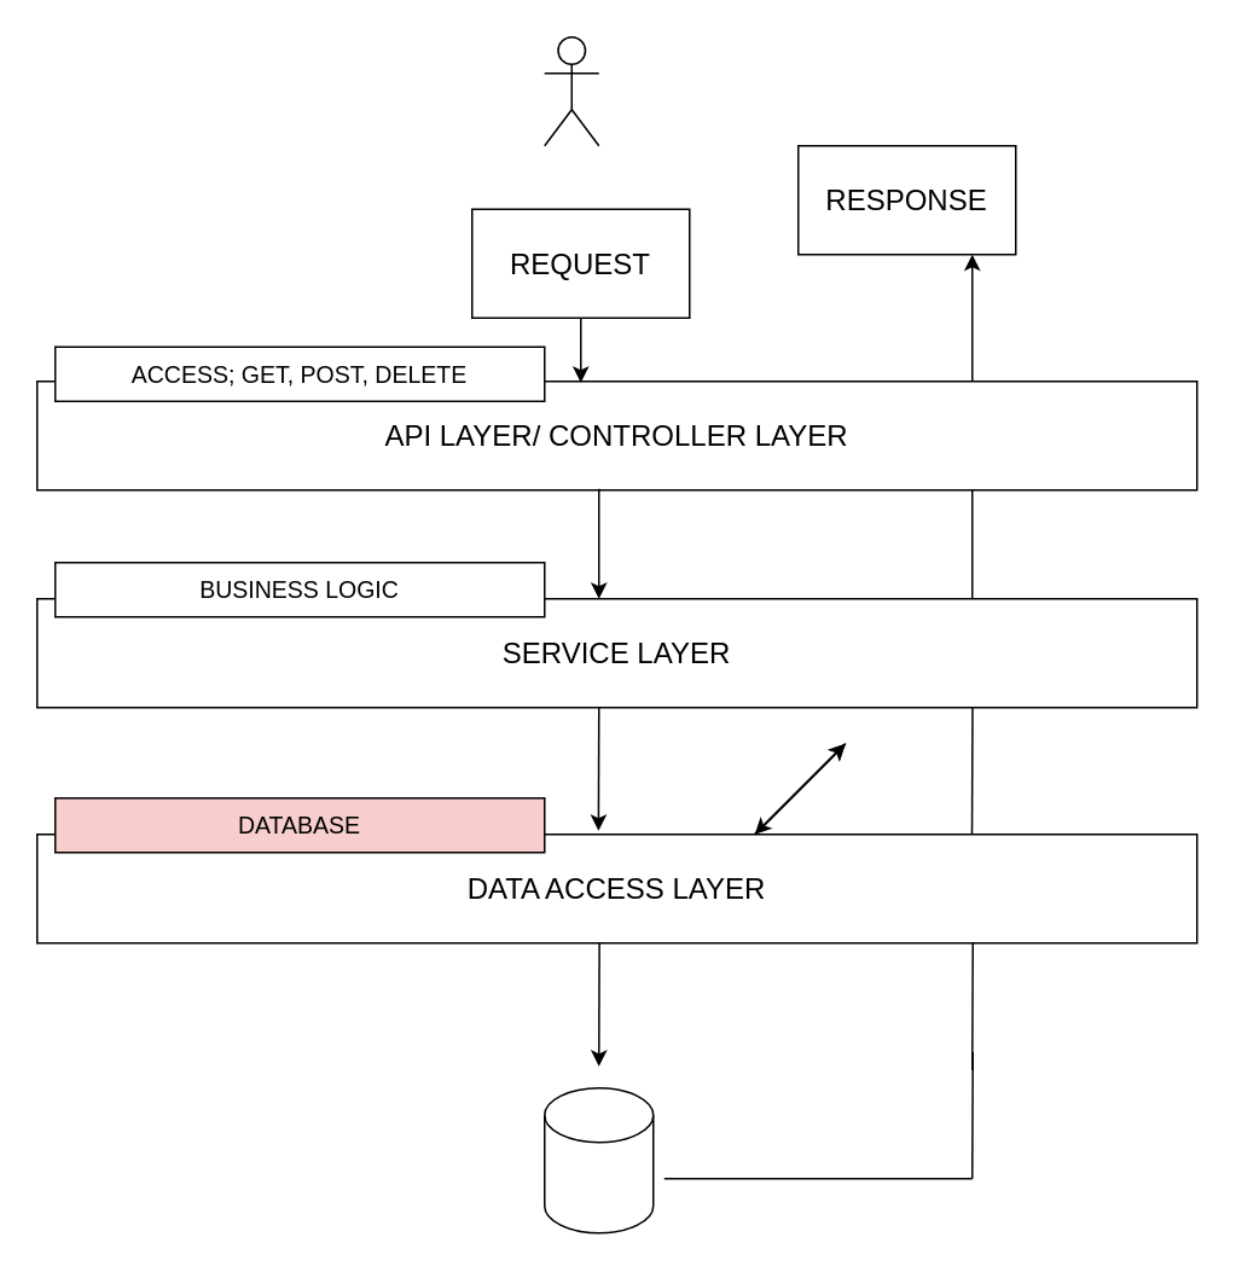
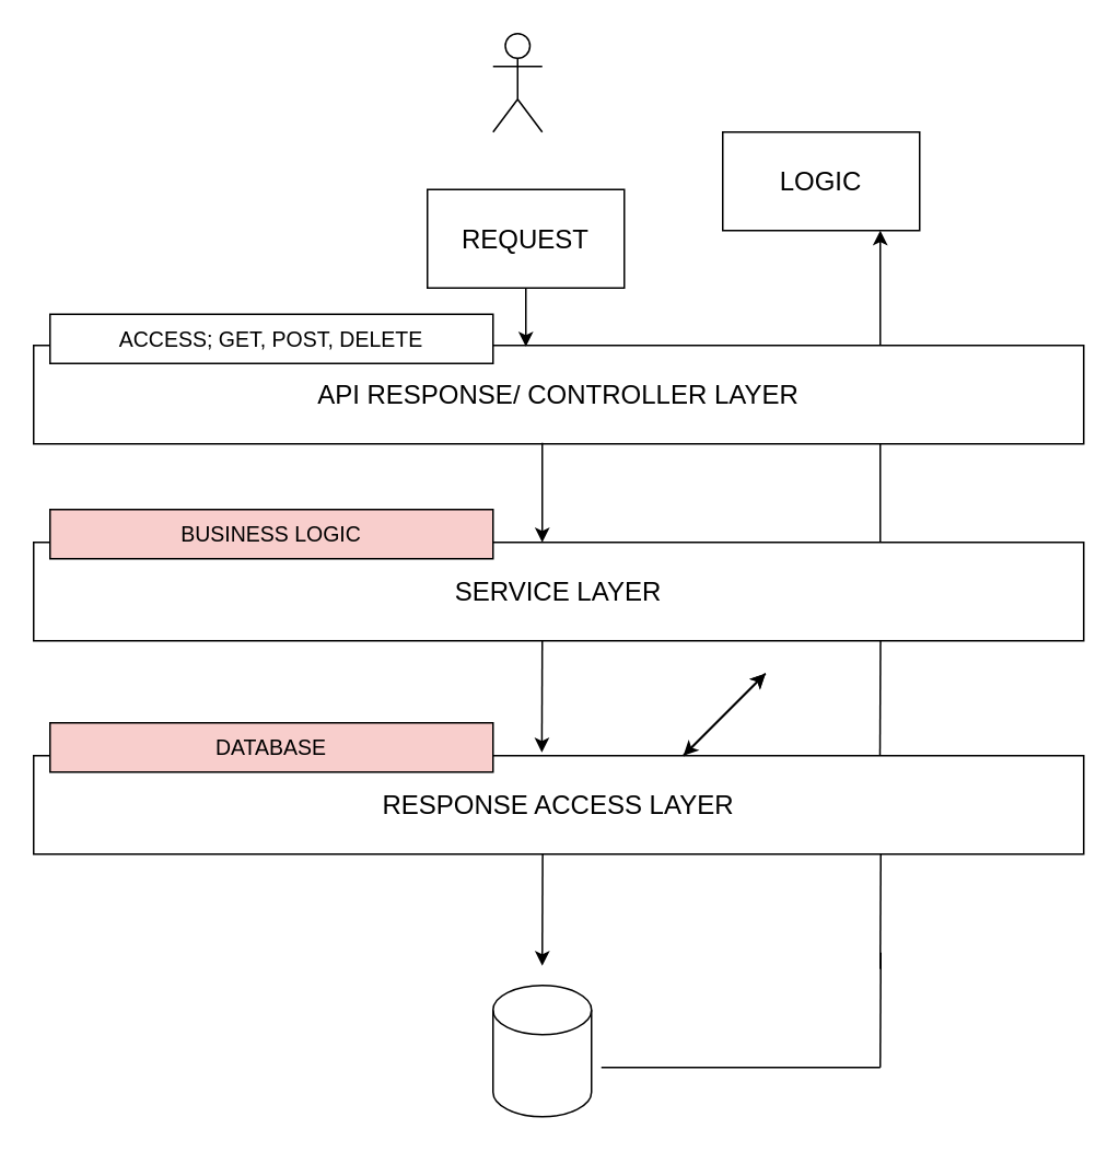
  <mxCell id="0" />
  <mxCell id="1" parent="0" />
  <mxCell id="2" value="&lt;font size=&quot;3&quot;&gt;REQUEST&lt;/font&gt;" style="rounded=0;whiteSpace=wrap;html=1;" vertex="1" parent="1"><mxGeometry x="260" y="115" width="120" height="60" as="geometry" /></mxCell>
- <mxCell id="3" value="&lt;font size=&quot;3&quot;&gt;RESPONSE&lt;/font&gt;" style="rounded=0;whiteSpace=wrap;html=1;" vertex="1" parent="1"><mxGeometry x="440" y="80" width="120" height="60" as="geometry" /></mxCell>
- <mxCell id="4" value="&lt;font size=&quot;3&quot;&gt;API LAYER/ CONTROLLER LAYER&lt;/font&gt;" style="rounded=0;whiteSpace=wrap;html=1;" vertex="1" parent="1"><mxGeometry x="20" y="210" width="640" height="60" as="geometry" /></mxCell>
+ <mxCell id="3" value="&lt;font size=&quot;3&quot;&gt;LOGIC&lt;/font&gt;" style="rounded=0;whiteSpace=wrap;html=1;" vertex="1" parent="1"><mxGeometry x="440" y="80" width="120" height="60" as="geometry" /></mxCell>
+ <mxCell id="4" value="&lt;font size=&quot;3&quot;&gt;API RESPONSE/ CONTROLLER LAYER&lt;/font&gt;" style="rounded=0;whiteSpace=wrap;html=1;" vertex="1" parent="1"><mxGeometry x="20" y="210" width="640" height="60" as="geometry" /></mxCell>
  <mxCell id="5" value="&lt;font size=&quot;3&quot;&gt;SERVICE LAYER&lt;/font&gt;" style="rounded=0;whiteSpace=wrap;html=1;" vertex="1" parent="1"><mxGeometry x="20" y="330" width="640" height="60" as="geometry" /></mxCell>
- <mxCell id="6" value="&lt;font size=&quot;3&quot;&gt;DATA ACCESS LAYER&lt;/font&gt;" style="rounded=0;whiteSpace=wrap;html=1;" vertex="1" parent="1"><mxGeometry x="20" y="460" width="640" height="60" as="geometry" /></mxCell>
+ <mxCell id="6" value="&lt;font size=&quot;3&quot;&gt;RESPONSE ACCESS LAYER&lt;/font&gt;" style="rounded=0;whiteSpace=wrap;html=1;" vertex="1" parent="1"><mxGeometry x="20" y="460" width="640" height="60" as="geometry" /></mxCell>
  <mxCell id="7" value="&lt;font style=&quot;font-size: 13px;&quot;&gt;ACCESS; GET, POST, DELETE&lt;br&gt;&lt;/font&gt;" style="rounded=0;whiteSpace=wrap;html=1;" vertex="1" parent="1"><mxGeometry x="30" y="191" width="270" height="30" as="geometry" /></mxCell>
- <mxCell id="8" value="&lt;font style=&quot;font-size: 13px;&quot;&gt;BUSINESS LOGIC&lt;br&gt;&lt;/font&gt;" style="rounded=0;whiteSpace=wrap;html=1;" vertex="1" parent="1"><mxGeometry x="30" y="310" width="270" height="30" as="geometry" /></mxCell>
+ <mxCell id="8" value="&lt;font style=&quot;font-size: 13px;&quot;&gt;BUSINESS LOGIC&lt;br&gt;&lt;/font&gt;" style="rounded=0;whiteSpace=wrap;html=1;fillColor=#f8cecc;" vertex="1" parent="1"><mxGeometry x="30" y="310" width="270" height="30" as="geometry" /></mxCell>
  <mxCell id="9" value="&lt;font style=&quot;font-size: 13px;&quot;&gt;DATABASE&lt;br&gt;&lt;/font&gt;" style="rounded=0;whiteSpace=wrap;html=1;fillColor=#f8cecc;" vertex="1" parent="1"><mxGeometry x="30" y="440" width="270" height="30" as="geometry" /></mxCell>
  <mxCell id="10" value="" style="endArrow=classic;html=1;rounded=0;fontSize=13;" edge="1" parent="1" source="2"><mxGeometry width="50" height="50" relative="1" as="geometry"><mxPoint x="320" y="190" as="sourcePoint" /><mxPoint x="320" y="210.711" as="targetPoint" /></mxGeometry></mxCell>
  <mxCell id="11" value="" style="endArrow=classic;html=1;rounded=0;fontSize=13;" edge="1" parent="1"><mxGeometry width="50" height="50" relative="1" as="geometry"><mxPoint x="330" y="269.29" as="sourcePoint" /><mxPoint x="330" y="330" as="targetPoint" /></mxGeometry></mxCell>
  <mxCell id="12" value="" style="endArrow=classic;html=1;rounded=0;fontSize=13;entryX=0.484;entryY=-0.033;entryDx=0;entryDy=0;entryPerimeter=0;" edge="1" parent="1" target="6"><mxGeometry width="50" height="50" relative="1" as="geometry"><mxPoint x="330" y="390" as="sourcePoint" /><mxPoint x="330" y="450.71" as="targetPoint" /></mxGeometry></mxCell>
  <mxCell id="13" value="" style="shape=umlActor;verticalLabelPosition=bottom;verticalAlign=top;html=1;outlineConnect=0;fontSize=13;" vertex="1" parent="1"><mxGeometry x="300" y="20" width="30" height="60" as="geometry" /></mxCell>
  <mxCell id="14" value="" style="endArrow=classic;html=1;rounded=0;fontSize=13;" edge="1" parent="1"><mxGeometry width="50" height="50" relative="1" as="geometry"><mxPoint x="536" y="210" as="sourcePoint" /><mxPoint x="536" y="140" as="targetPoint" /></mxGeometry></mxCell>
  <mxCell id="15" value="" style="endArrow=none;html=1;rounded=0;fontSize=13;" edge="1" parent="1"><mxGeometry width="50" height="50" relative="1" as="geometry"><mxPoint x="536" y="330" as="sourcePoint" /><mxPoint x="536" y="270" as="targetPoint" /></mxGeometry></mxCell>
  <mxCell id="16" value="" style="endArrow=none;html=1;rounded=0;fontSize=13;exitX=0.806;exitY=0;exitDx=0;exitDy=0;exitPerimeter=0;" edge="1" parent="1" source="6"><mxGeometry width="50" height="50" relative="1" as="geometry"><mxPoint x="536" y="448.02" as="sourcePoint" /><mxPoint x="536.16" y="390" as="targetPoint" /></mxGeometry></mxCell>
  <mxCell id="17" value="" style="endArrow=classic;html=1;rounded=0;fontSize=13;entryX=0.484;entryY=-0.033;entryDx=0;entryDy=0;entryPerimeter=0;" edge="1" parent="1"><mxGeometry width="50" height="50" relative="1" as="geometry"><mxPoint x="330.24" y="520" as="sourcePoint" /><mxPoint x="330" y="588.02" as="targetPoint" /></mxGeometry></mxCell>
  <mxCell id="18" value="" style="shape=cylinder3;whiteSpace=wrap;html=1;boundedLbl=1;backgroundOutline=1;size=15;fontSize=13;" vertex="1" parent="1"><mxGeometry x="300" y="600" width="60" height="80" as="geometry" /></mxCell>
  <mxCell id="19" value="" style="endArrow=none;html=1;rounded=0;fontSize=13;exitX=0.806;exitY=0;exitDx=0;exitDy=0;exitPerimeter=0;" edge="1" parent="1"><mxGeometry width="50" height="50" relative="1" as="geometry"><mxPoint x="536" y="590" as="sourcePoint" /><mxPoint x="536.32" y="520" as="targetPoint" /></mxGeometry></mxCell>
  <mxCell id="20" value="" style="endArrow=none;html=1;rounded=0;fontSize=13;exitX=0.806;exitY=0;exitDx=0;exitDy=0;exitPerimeter=0;" edge="1" parent="1"><mxGeometry width="50" height="50" relative="1" as="geometry"><mxPoint x="536" y="650" as="sourcePoint" /><mxPoint x="536.32" y="580" as="targetPoint" /></mxGeometry></mxCell>
  <mxCell id="21" value="" style="endArrow=classic;html=1;rounded=0;fontSize=13;" edge="1" parent="1"><mxGeometry width="50" height="50" relative="1" as="geometry"><mxPoint x="416" y="460" as="sourcePoint" /><mxPoint x="466" y="410" as="targetPoint" /></mxGeometry></mxCell>
  <mxCell id="22" value="" style="endArrow=classic;startArrow=classic;html=1;rounded=0;fontSize=13;" edge="1" parent="1"><mxGeometry width="50" height="50" relative="1" as="geometry"><mxPoint x="416" y="460" as="sourcePoint" /><mxPoint x="466" y="410" as="targetPoint" /></mxGeometry></mxCell>
  <mxCell id="23" value="" style="endArrow=none;html=1;rounded=0;fontSize=13;" edge="1" parent="1"><mxGeometry width="50" height="50" relative="1" as="geometry"><mxPoint x="416" y="460" as="sourcePoint" /><mxPoint x="466" y="410" as="targetPoint" /></mxGeometry></mxCell>
  <mxCell id="24" value="" style="endArrow=none;html=1;rounded=0;fontSize=13;" edge="1" parent="1"><mxGeometry width="50" height="50" relative="1" as="geometry"><mxPoint x="416" y="460" as="sourcePoint" /><mxPoint x="466" y="410" as="targetPoint" /></mxGeometry></mxCell>
  <mxCell id="25" value="" style="endArrow=none;html=1;rounded=0;fontSize=13;" edge="1" parent="1"><mxGeometry width="50" height="50" relative="1" as="geometry"><mxPoint x="416" y="460" as="sourcePoint" /><mxPoint x="466" y="410" as="targetPoint" /></mxGeometry></mxCell>
  <mxCell id="26" value="" style="endArrow=none;html=1;rounded=0;fontSize=13;" edge="1" parent="1"><mxGeometry width="50" height="50" relative="1" as="geometry"><mxPoint x="366" y="650" as="sourcePoint" /><mxPoint x="536" y="650" as="targetPoint" /></mxGeometry></mxCell>
